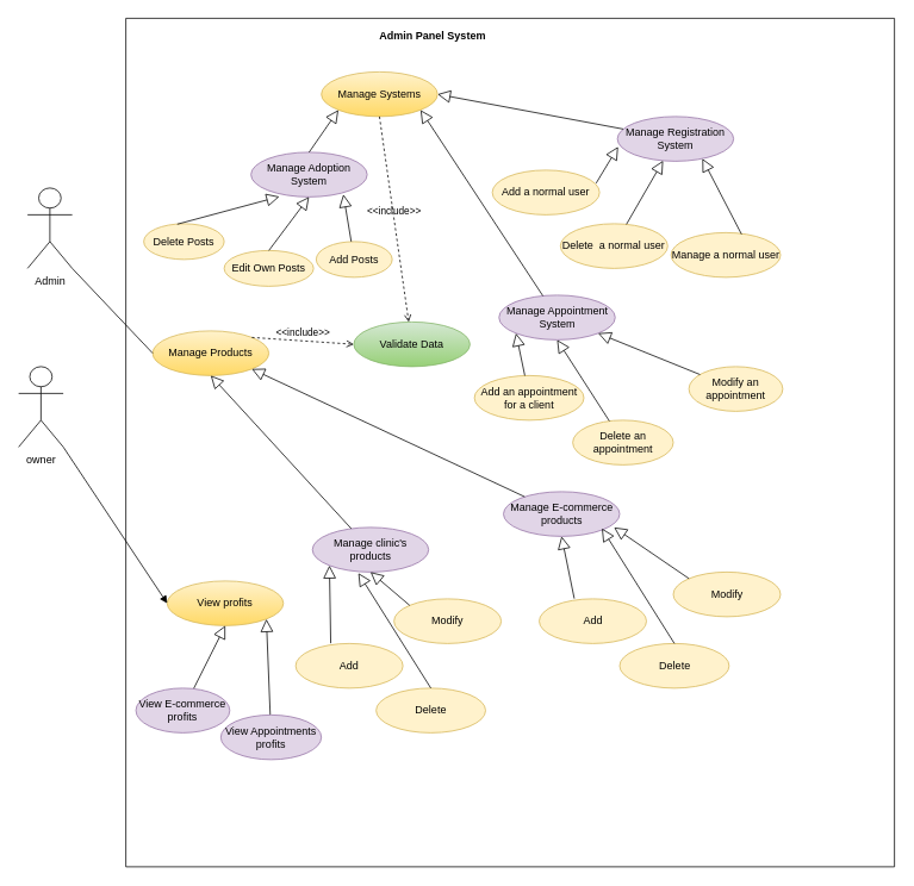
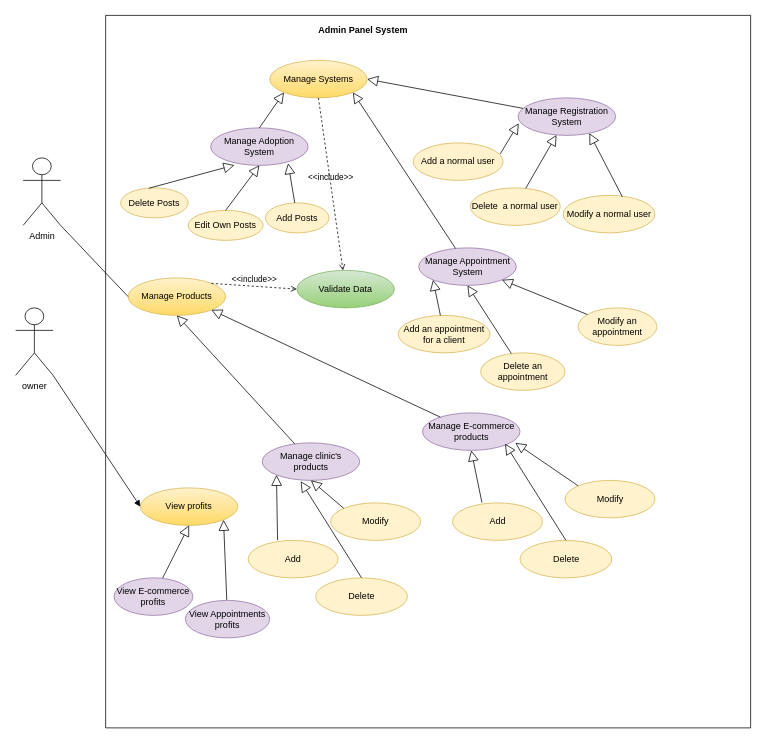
  <mxCell id="0" />
  <mxCell id="1" parent="0" />
  <mxCell id="2" value="Admin" style="shape=umlActor;verticalLabelPosition=bottom;verticalAlign=top;html=1;outlineConnect=0;" parent="1" vertex="1"><mxGeometry x="30" y="210" width="50" height="90" as="geometry" /></mxCell>
  <mxCell id="3" value="" style="swimlane;startSize=0;" parent="1" vertex="1"><mxGeometry x="140" y="20" width="860" height="950" as="geometry" /></mxCell>
  <mxCell id="4" value="Manage Systems" style="ellipse;whiteSpace=wrap;html=1;gradientColor=#ffd966;fillColor=#fff2cc;strokeColor=#d6b656;" parent="3" vertex="1"><mxGeometry x="218.75" y="60" width="130" height="50" as="geometry" /></mxCell>
  <mxCell id="5" value="Delete Posts" style="ellipse;whiteSpace=wrap;html=1;fillColor=#fff2cc;strokeColor=#d6b656;" parent="3" vertex="1"><mxGeometry x="20" y="230" width="90" height="40" as="geometry" /></mxCell>
  <mxCell id="6" value="Delete an appointment" style="ellipse;whiteSpace=wrap;html=1;fillColor=#fff2cc;strokeColor=#d6b656;" parent="3" vertex="1"><mxGeometry x="500" y="450" width="112.5" height="50" as="geometry" /></mxCell>
  <mxCell id="7" value="Edit Own Posts" style="ellipse;whiteSpace=wrap;html=1;fillColor=#fff2cc;strokeColor=#d6b656;" parent="3" vertex="1"><mxGeometry x="110" y="260" width="100" height="40" as="geometry" /></mxCell>
  <mxCell id="8" value="Modify an appointment" style="ellipse;whiteSpace=wrap;html=1;fillColor=#fff2cc;strokeColor=#d6b656;" parent="3" vertex="1"><mxGeometry x="630" y="390" width="105" height="50" as="geometry" /></mxCell>
  <mxCell id="9" value="Manage Registration System" style="ellipse;whiteSpace=wrap;html=1;fillColor=#e1d5e7;strokeColor=#9673a6;" parent="3" vertex="1"><mxGeometry x="550" y="110" width="130" height="50" as="geometry" /></mxCell>
  <mxCell id="10" value="Add Posts" style="ellipse;whiteSpace=wrap;html=1;fillColor=#fff2cc;strokeColor=#d6b656;" parent="3" vertex="1"><mxGeometry x="213" y="250" width="85" height="40" as="geometry" /></mxCell>
  <mxCell id="11" value="Manage Adoption System" style="ellipse;whiteSpace=wrap;html=1;fillColor=#e1d5e7;strokeColor=#9673a6;" parent="3" vertex="1"><mxGeometry x="140" y="150" width="130" height="50" as="geometry" /></mxCell>
  <mxCell id="12" value="Manage Appointment System" style="ellipse;whiteSpace=wrap;html=1;fillColor=#e1d5e7;strokeColor=#9673a6;" parent="3" vertex="1"><mxGeometry x="417.5" y="310" width="130" height="50" as="geometry" /></mxCell>
  <mxCell id="13" value="" style="edgeStyle=none;html=1;endArrow=block;endFill=0;endSize=12;verticalAlign=bottom;rounded=0;entryX=0;entryY=1;entryDx=0;entryDy=0;exitX=0.5;exitY=0;exitDx=0;exitDy=0;" parent="3" source="11" target="4" edge="1"><mxGeometry width="160" relative="1" as="geometry"><mxPoint x="135" y="180" as="sourcePoint" /><mxPoint x="295" y="180" as="targetPoint" /></mxGeometry></mxCell>
  <mxCell id="14" value="" style="edgeStyle=none;html=1;endArrow=block;endFill=0;endSize=12;verticalAlign=bottom;rounded=0;entryX=1;entryY=1;entryDx=0;entryDy=0;" parent="3" source="12" target="4" edge="1"><mxGeometry width="160" relative="1" as="geometry"><mxPoint x="85" y="200" as="sourcePoint" /><mxPoint x="169.038" y="132.678" as="targetPoint" /></mxGeometry></mxCell>
  <mxCell id="15" value="" style="edgeStyle=none;html=1;endArrow=block;endFill=0;endSize=12;verticalAlign=bottom;rounded=0;entryX=1;entryY=0.5;entryDx=0;entryDy=0;" parent="3" source="9" target="4" edge="1"><mxGeometry width="160" relative="1" as="geometry"><mxPoint x="105" y="220" as="sourcePoint" /><mxPoint x="189.038" y="152.678" as="targetPoint" /></mxGeometry></mxCell>
  <mxCell id="16" value="Add an appointment for a client" style="ellipse;whiteSpace=wrap;html=1;fillColor=#fff2cc;strokeColor=#d6b656;" parent="3" vertex="1"><mxGeometry x="390" y="400" width="122.5" height="50" as="geometry" /></mxCell>
  <mxCell id="17" value="" style="edgeStyle=none;html=1;endArrow=block;endFill=0;endSize=12;verticalAlign=bottom;rounded=0;entryX=0.244;entryY=0.993;entryDx=0;entryDy=0;exitX=0.417;exitY=0.013;exitDx=0;exitDy=0;entryPerimeter=0;exitPerimeter=0;" parent="3" source="5" target="11" edge="1"><mxGeometry width="160" relative="1" as="geometry"><mxPoint x="85" y="200" as="sourcePoint" /><mxPoint x="214.038" y="132.678" as="targetPoint" /></mxGeometry></mxCell>
  <mxCell id="18" value="" style="edgeStyle=none;html=1;endArrow=block;endFill=0;endSize=12;verticalAlign=bottom;rounded=0;entryX=0.795;entryY=0.943;entryDx=0;entryDy=0;entryPerimeter=0;" parent="3" source="10" target="11" edge="1"><mxGeometry width="160" relative="1" as="geometry"><mxPoint x="47.53" y="300.52" as="sourcePoint" /><mxPoint x="51.72" y="249.65" as="targetPoint" /></mxGeometry></mxCell>
  <mxCell id="19" value="" style="edgeStyle=none;html=1;endArrow=block;endFill=0;endSize=12;verticalAlign=bottom;rounded=0;entryX=0.5;entryY=1;entryDx=0;entryDy=0;exitX=0.5;exitY=0;exitDx=0;exitDy=0;" parent="3" source="7" target="11" edge="1"><mxGeometry width="160" relative="1" as="geometry"><mxPoint x="57.53" y="310.52" as="sourcePoint" /><mxPoint x="61.72" y="259.65" as="targetPoint" /></mxGeometry></mxCell>
  <mxCell id="20" value="" style="edgeStyle=none;html=1;endArrow=block;endFill=0;endSize=12;verticalAlign=bottom;rounded=0;entryX=0;entryY=1;entryDx=0;entryDy=0;" parent="3" source="16" target="12" edge="1"><mxGeometry width="160" relative="1" as="geometry"><mxPoint x="55.03" y="310.52" as="sourcePoint" /><mxPoint x="91.72" y="229.65" as="targetPoint" /></mxGeometry></mxCell>
  <mxCell id="21" value="" style="edgeStyle=none;html=1;endArrow=block;endFill=0;endSize=12;verticalAlign=bottom;rounded=0;entryX=0.5;entryY=1;entryDx=0;entryDy=0;" parent="3" source="6" target="12" edge="1"><mxGeometry width="160" relative="1" as="geometry"><mxPoint x="65.03" y="320.52" as="sourcePoint" /><mxPoint x="101.72" y="239.65" as="targetPoint" /></mxGeometry></mxCell>
  <mxCell id="22" value="" style="edgeStyle=none;html=1;endArrow=block;endFill=0;endSize=12;verticalAlign=bottom;rounded=0;entryX=1;entryY=1;entryDx=0;entryDy=0;" parent="3" source="8" target="12" edge="1"><mxGeometry width="160" relative="1" as="geometry"><mxPoint x="75.03" y="330.52" as="sourcePoint" /><mxPoint x="111.72" y="249.65" as="targetPoint" /></mxGeometry></mxCell>
  <mxCell id="23" value="&lt;b&gt;Admin Panel System&lt;/b&gt;" style="text;html=1;align=center;verticalAlign=middle;resizable=0;points=[];autosize=1;strokeColor=none;fillColor=none;fontStyle=0" parent="3" vertex="1"><mxGeometry x="277.5" y="10" width="130" height="20" as="geometry" /></mxCell>
  <mxCell id="24" value="Delete&amp;nbsp; a normal user" style="ellipse;whiteSpace=wrap;html=1;fillColor=#fff2cc;strokeColor=#d6b656;" parent="3" vertex="1"><mxGeometry x="486.25" y="230" width="120" height="50" as="geometry" /></mxCell>
  <mxCell id="25" value="Add a normal user" style="ellipse;whiteSpace=wrap;html=1;fillColor=#fff2cc;strokeColor=#d6b656;" parent="3" vertex="1"><mxGeometry x="410" y="170" width="120" height="50" as="geometry" /></mxCell>
  <mxCell id="26" value="" style="edgeStyle=none;html=1;endArrow=block;endFill=0;endSize=12;verticalAlign=bottom;rounded=0;" parent="3" source="24" target="9" edge="1"><mxGeometry width="160" relative="1" as="geometry"><mxPoint x="-37.47" y="-309.31" as="sourcePoint" /><mxPoint x="523.32" y="184.2" as="targetPoint" /></mxGeometry></mxCell>
  <mxCell id="27" value="" style="edgeStyle=none;html=1;endArrow=block;endFill=0;endSize=12;verticalAlign=bottom;rounded=0;entryX=0.006;entryY=0.677;entryDx=0;entryDy=0;exitX=0.968;exitY=0.293;exitDx=0;exitDy=0;exitPerimeter=0;entryPerimeter=0;" parent="3" source="25" target="9" edge="1"><mxGeometry width="160" relative="1" as="geometry"><mxPoint x="-27.47" y="-299.31" as="sourcePoint" /><mxPoint x="569.99" y="170.0" as="targetPoint" /></mxGeometry></mxCell>
- <mxCell id="28" value="Manage a normal user" style="ellipse;whiteSpace=wrap;html=1;fillColor=#fff2cc;strokeColor=#d6b656;" parent="3" vertex="1"><mxGeometry x="610" y="240" width="122.5" height="50" as="geometry" /></mxCell>
+ <mxCell id="28" value="Modify a normal user" style="ellipse;whiteSpace=wrap;html=1;fillColor=#fff2cc;strokeColor=#d6b656;" parent="3" vertex="1"><mxGeometry x="610" y="240" width="122.5" height="50" as="geometry" /></mxCell>
  <mxCell id="29" value="" style="edgeStyle=none;html=1;endArrow=block;endFill=0;endSize=12;verticalAlign=bottom;rounded=0;exitX=0.644;exitY=0.036;exitDx=0;exitDy=0;exitPerimeter=0;entryX=0.731;entryY=0.943;entryDx=0;entryDy=0;entryPerimeter=0;" parent="3" source="28" target="9" edge="1"><mxGeometry width="160" relative="1" as="geometry"><mxPoint x="372.344" y="-146.631" as="sourcePoint" /><mxPoint x="539.18" y="182.5" as="targetPoint" /></mxGeometry></mxCell>
  <mxCell id="30" value="Validate Data" style="ellipse;whiteSpace=wrap;html=1;fillColor=#d5e8d4;strokeColor=#82b366;gradientColor=#97d077;" parent="3" vertex="1"><mxGeometry x="255" y="340" width="130" height="50" as="geometry" /></mxCell>
  <mxCell id="31" value="&amp;lt;&amp;lt;include&amp;gt;&amp;gt;" style="edgeStyle=none;html=1;endArrow=open;verticalAlign=bottom;dashed=1;labelBackgroundColor=none;rounded=0;exitX=0.5;exitY=1;exitDx=0;exitDy=0;" parent="3" source="4" target="30" edge="1"><mxGeometry width="160" relative="1" as="geometry"><mxPoint x="310" y="60" as="sourcePoint" /><mxPoint x="470" y="60" as="targetPoint" /></mxGeometry></mxCell>
  <mxCell id="32" value="Manage Products" style="ellipse;whiteSpace=wrap;html=1;fillColor=#fff2cc;strokeColor=#d6b656;gradientColor=#ffd966;" parent="3" vertex="1"><mxGeometry x="30" y="350" width="130" height="50" as="geometry" /></mxCell>
  <mxCell id="33" value="Manage E-commerce products" style="ellipse;whiteSpace=wrap;html=1;fillColor=#e1d5e7;strokeColor=#9673a6;" parent="3" vertex="1"><mxGeometry x="422.5" y="530" width="130" height="50" as="geometry" /></mxCell>
  <mxCell id="34" value="Manage clinic's products" style="ellipse;whiteSpace=wrap;html=1;fillColor=#e1d5e7;strokeColor=#9673a6;" parent="3" vertex="1"><mxGeometry x="208.75" y="570" width="130" height="50" as="geometry" /></mxCell>
  <mxCell id="35" value="" style="edgeStyle=none;html=1;endArrow=block;endFill=0;endSize=12;verticalAlign=bottom;rounded=0;entryX=0.5;entryY=1;entryDx=0;entryDy=0;" parent="3" source="34" target="32" edge="1"><mxGeometry width="160" relative="1" as="geometry"><mxPoint x="-211.25" y="782" as="sourcePoint" /><mxPoint x="151.78" y="841" as="targetPoint" /></mxGeometry></mxCell>
  <mxCell id="36" value="" style="edgeStyle=none;html=1;endArrow=block;endFill=0;endSize=12;verticalAlign=bottom;rounded=0;entryX=1;entryY=1;entryDx=0;entryDy=0;" parent="3" source="33" target="32" edge="1"><mxGeometry width="160" relative="1" as="geometry"><mxPoint x="-201.25" y="792" as="sourcePoint" /><mxPoint x="-55" y="1160" as="targetPoint" /></mxGeometry></mxCell>
  <mxCell id="37" value="Modify" style="ellipse;whiteSpace=wrap;html=1;fillColor=#fff2cc;strokeColor=#d6b656;" parent="3" vertex="1"><mxGeometry x="300" y="650" width="120" height="50" as="geometry" /></mxCell>
  <mxCell id="38" value="Add" style="ellipse;whiteSpace=wrap;html=1;fillColor=#fff2cc;strokeColor=#d6b656;" parent="3" vertex="1"><mxGeometry x="190" y="700" width="120" height="50" as="geometry" /></mxCell>
  <mxCell id="39" value="Delete" style="ellipse;whiteSpace=wrap;html=1;fillColor=#fff2cc;strokeColor=#d6b656;" parent="3" vertex="1"><mxGeometry x="280" y="750" width="122.5" height="50" as="geometry" /></mxCell>
  <mxCell id="40" value="" style="edgeStyle=none;html=1;endArrow=block;endFill=0;endSize=12;verticalAlign=bottom;rounded=0;entryX=0;entryY=1;entryDx=0;entryDy=0;exitX=0.327;exitY=-0.006;exitDx=0;exitDy=0;exitPerimeter=0;" parent="3" source="38" target="34" edge="1"><mxGeometry width="160" relative="1" as="geometry"><mxPoint x="301.21" y="600.019" as="sourcePoint" /><mxPoint x="295" y="540" as="targetPoint" /></mxGeometry></mxCell>
  <mxCell id="41" value="" style="edgeStyle=none;html=1;endArrow=block;endFill=0;endSize=12;verticalAlign=bottom;rounded=0;exitX=0;exitY=0;exitDx=0;exitDy=0;entryX=0.5;entryY=1;entryDx=0;entryDy=0;" parent="3" source="37" target="34" edge="1"><mxGeometry width="160" relative="1" as="geometry"><mxPoint x="344.21" y="685.009" as="sourcePoint" /><mxPoint x="290" y="610" as="targetPoint" /></mxGeometry></mxCell>
  <mxCell id="42" value="" style="edgeStyle=none;html=1;endArrow=block;endFill=0;endSize=12;verticalAlign=bottom;rounded=0;exitX=0.5;exitY=0;exitDx=0;exitDy=0;entryX=0.395;entryY=1.023;entryDx=0;entryDy=0;entryPerimeter=0;" parent="3" source="39" target="34" edge="1"><mxGeometry width="160" relative="1" as="geometry"><mxPoint x="396.963" y="687.58" as="sourcePoint" /><mxPoint x="283.75" y="630" as="targetPoint" /></mxGeometry></mxCell>
  <mxCell id="43" value="Modify" style="ellipse;whiteSpace=wrap;html=1;fillColor=#fff2cc;strokeColor=#d6b656;" parent="3" vertex="1"><mxGeometry x="612.5" y="620" width="120" height="50" as="geometry" /></mxCell>
  <mxCell id="44" value="Add" style="ellipse;whiteSpace=wrap;html=1;fillColor=#fff2cc;strokeColor=#d6b656;" parent="3" vertex="1"><mxGeometry x="462.5" y="650" width="120" height="50" as="geometry" /></mxCell>
  <mxCell id="45" value="Delete" style="ellipse;whiteSpace=wrap;html=1;fillColor=#fff2cc;strokeColor=#d6b656;" parent="3" vertex="1"><mxGeometry x="552.5" y="700" width="122.5" height="50" as="geometry" /></mxCell>
  <mxCell id="46" value="" style="edgeStyle=none;html=1;endArrow=block;endFill=0;endSize=12;verticalAlign=bottom;rounded=0;entryX=0.5;entryY=1;entryDx=0;entryDy=0;exitX=0.327;exitY=-0.006;exitDx=0;exitDy=0;exitPerimeter=0;" parent="3" source="44" target="33" edge="1"><mxGeometry width="160" relative="1" as="geometry"><mxPoint x="403.71" y="400.019" as="sourcePoint" /><mxPoint x="515.44" y="574" as="targetPoint" /></mxGeometry></mxCell>
  <mxCell id="47" value="" style="edgeStyle=none;html=1;endArrow=block;endFill=0;endSize=12;verticalAlign=bottom;rounded=0;exitX=0;exitY=0;exitDx=0;exitDy=0;entryX=0.5;entryY=1;entryDx=0;entryDy=0;" parent="3" source="43" edge="1"><mxGeometry width="160" relative="1" as="geometry"><mxPoint x="446.71" y="485.009" as="sourcePoint" /><mxPoint x="546.25" y="570" as="targetPoint" /></mxGeometry></mxCell>
  <mxCell id="48" value="" style="edgeStyle=none;html=1;endArrow=block;endFill=0;endSize=12;verticalAlign=bottom;rounded=0;exitX=0.5;exitY=0;exitDx=0;exitDy=0;entryX=0.395;entryY=1.023;entryDx=0;entryDy=0;entryPerimeter=0;" parent="3" source="45" edge="1"><mxGeometry width="160" relative="1" as="geometry"><mxPoint x="499.463" y="487.58" as="sourcePoint" /><mxPoint x="532.6" y="571.15" as="targetPoint" /></mxGeometry></mxCell>
  <mxCell id="49" value="&amp;lt;&amp;lt;include&amp;gt;&amp;gt;" style="edgeStyle=none;html=1;endArrow=open;verticalAlign=bottom;dashed=1;labelBackgroundColor=none;rounded=0;exitX=1;exitY=0;exitDx=0;exitDy=0;entryX=0;entryY=0.5;entryDx=0;entryDy=0;" parent="3" source="32" target="30" edge="1"><mxGeometry width="160" relative="1" as="geometry"><mxPoint x="293.75" y="120" as="sourcePoint" /><mxPoint x="423.587" y="540.174" as="targetPoint" /></mxGeometry></mxCell>
  <mxCell id="50" value="View profits" style="ellipse;whiteSpace=wrap;html=1;gradientColor=#ffd966;fillColor=#fff2cc;strokeColor=#d6b656;" parent="3" vertex="1"><mxGeometry x="46.25" y="630" width="130" height="50" as="geometry" /></mxCell>
  <mxCell id="51" value="" style="edgeStyle=none;html=1;endArrow=block;endFill=0;endSize=12;verticalAlign=bottom;rounded=0;entryX=1;entryY=1;entryDx=0;entryDy=0;" parent="3" source="54" target="50" edge="1"><mxGeometry width="160" relative="1" as="geometry"><mxPoint x="123.78" y="129.26" as="sourcePoint" /><mxPoint x="481.01" y="432.74" as="targetPoint" /></mxGeometry></mxCell>
  <mxCell id="52" value="" style="edgeStyle=none;html=1;endArrow=block;endFill=0;endSize=12;verticalAlign=bottom;rounded=0;entryX=0.5;entryY=1;entryDx=0;entryDy=0;" parent="3" source="53" target="50" edge="1"><mxGeometry width="160" relative="1" as="geometry"><mxPoint x="133.78" y="139.26" as="sourcePoint" /><mxPoint x="540.122" y="421.258" as="targetPoint" /></mxGeometry></mxCell>
  <mxCell id="53" value="View E-commerce profits" style="ellipse;whiteSpace=wrap;html=1;fillColor=#e1d5e7;strokeColor=#9673a6;" parent="3" vertex="1"><mxGeometry x="11.25" y="750" width="105" height="50" as="geometry" /></mxCell>
  <mxCell id="54" value="View Appointments profits" style="ellipse;whiteSpace=wrap;html=1;fillColor=#e1d5e7;strokeColor=#9673a6;" parent="3" vertex="1"><mxGeometry x="106.25" y="780" width="112.5" height="50" as="geometry" /></mxCell>
  <mxCell id="55" value="" style="edgeStyle=none;html=1;endArrow=block;verticalAlign=bottom;rounded=0;entryX=0;entryY=0.5;entryDx=0;entryDy=0;exitX=1;exitY=1;exitDx=0;exitDy=0;exitPerimeter=0;" parent="1" source="57" target="50" edge="1"><mxGeometry width="160" relative="1" as="geometry"><mxPoint y="280" as="sourcePoint" x="-30" /><mxPoint x="341.25" y="850" as="targetPoint" /></mxGeometry></mxCell>
  <mxCell id="56" value="" style="edgeStyle=none;html=1;endArrow=none;verticalAlign=bottom;rounded=0;entryX=0;entryY=0.5;entryDx=0;entryDy=0;exitX=1;exitY=1;exitDx=0;exitDy=0;exitPerimeter=0;" parent="1" source="2" target="32" edge="1"><mxGeometry width="160" relative="1" as="geometry"><mxPoint x="90" y="310" as="sourcePoint" /><mxPoint x="200" y="495" as="targetPoint" /></mxGeometry></mxCell>
  <mxCell id="57" value="owner" style="shape=umlActor;verticalLabelPosition=bottom;verticalAlign=top;html=1;outlineConnect=0;" parent="1" vertex="1"><mxGeometry x="20" y="410" width="50" height="90" as="geometry" /></mxCell>
